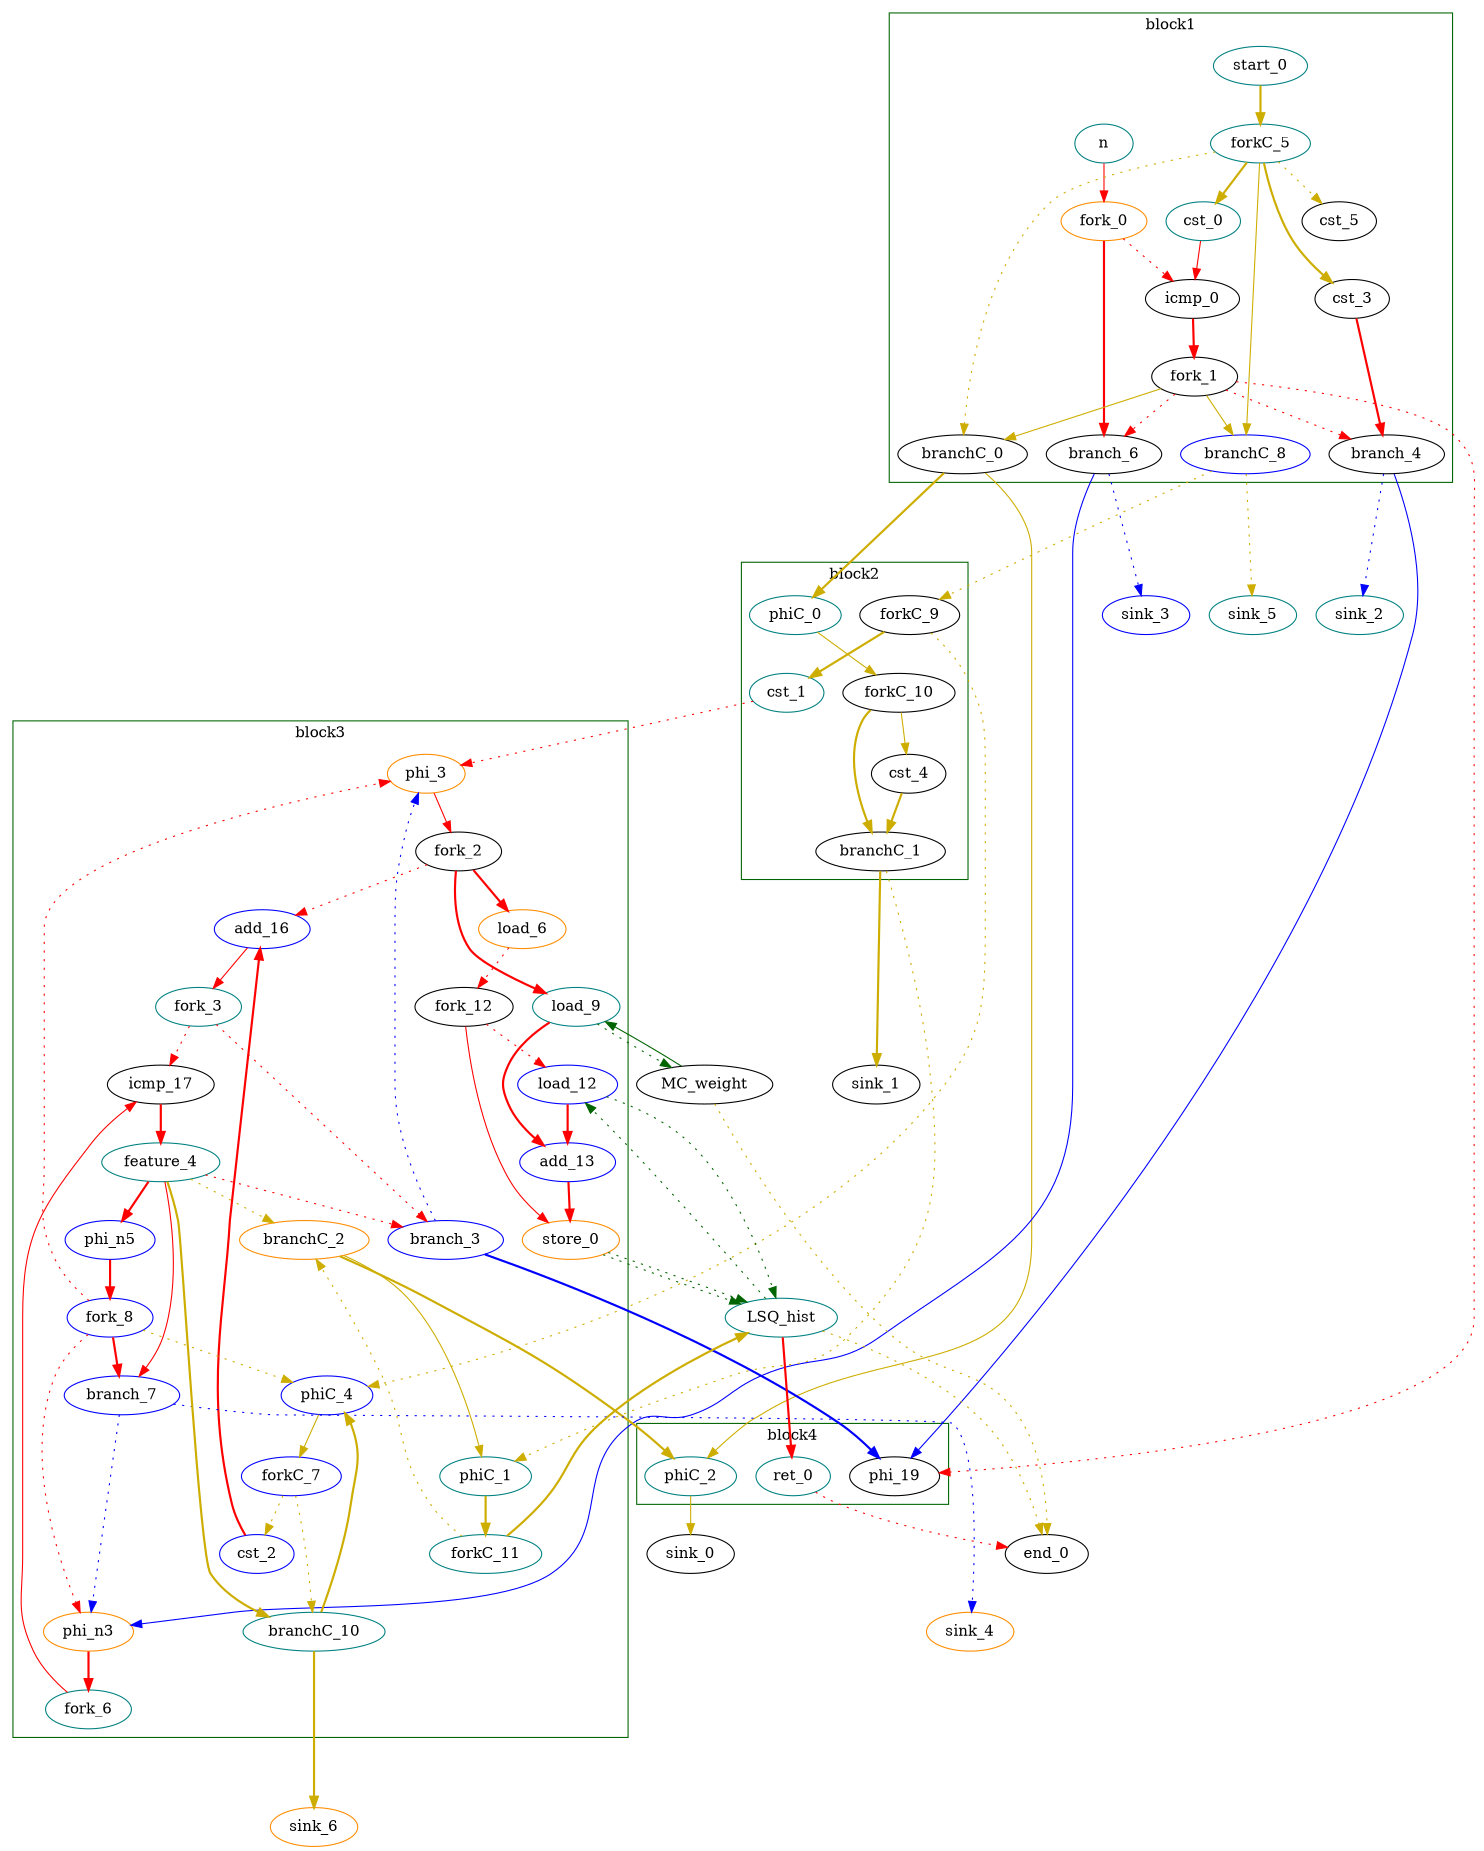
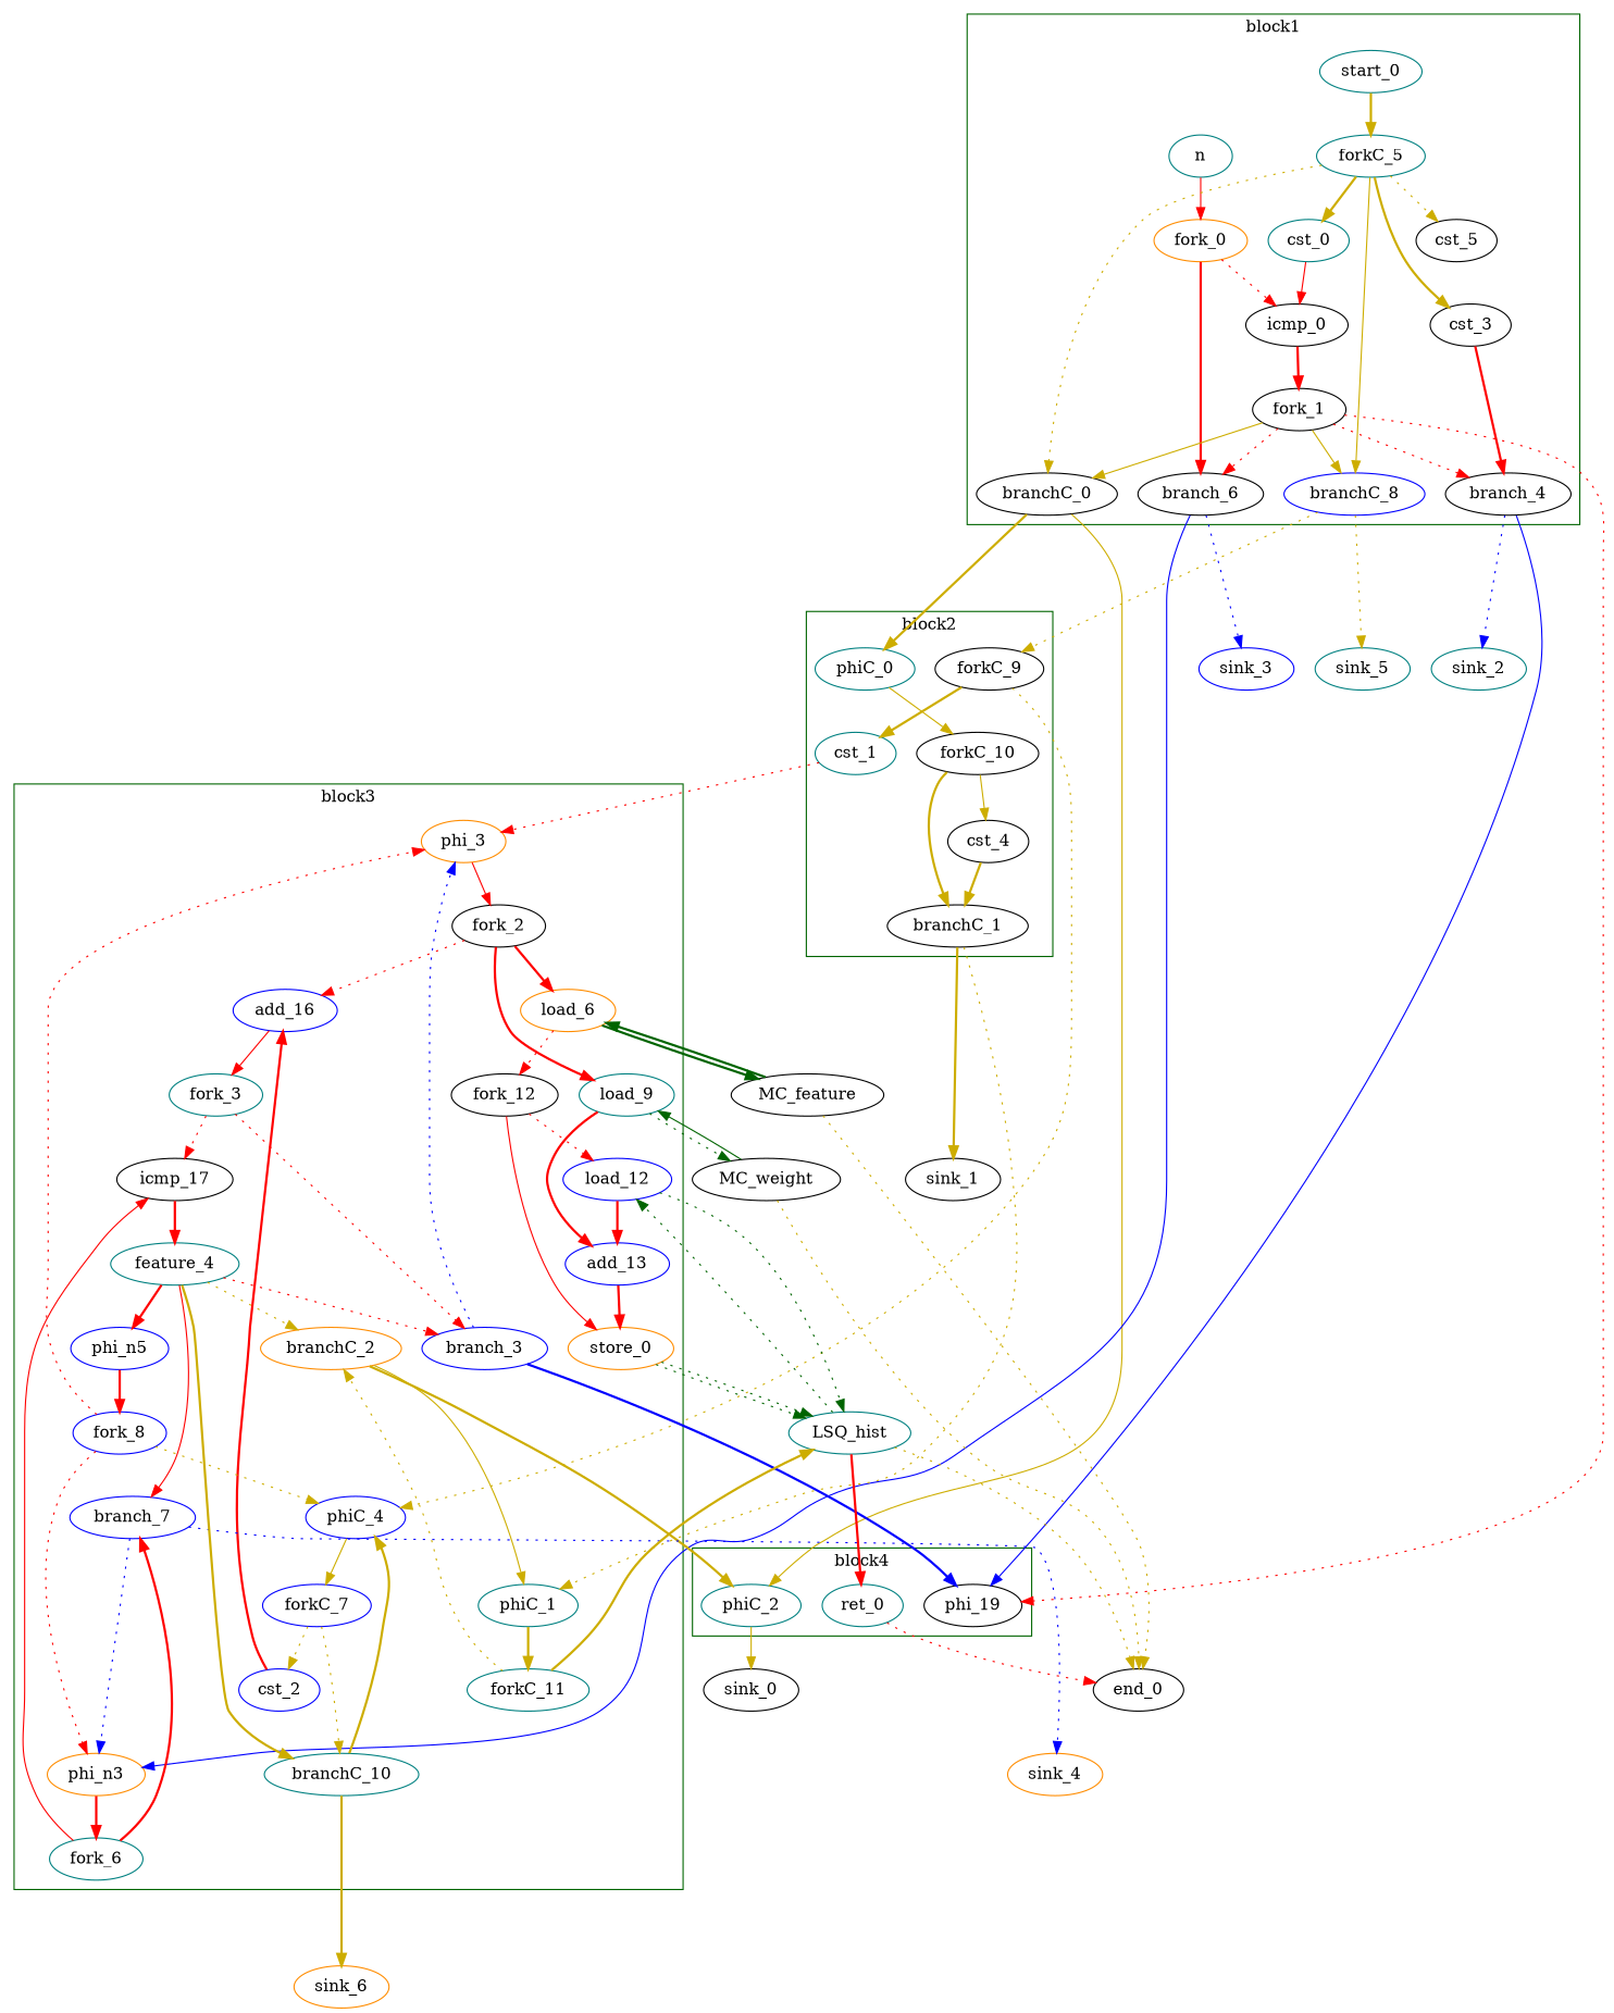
  digraph {
    splines=spline
    node [bbID=3 color=black in="in1:32" out="out1:32" type=Fork]
    edge [color=gold3 from=out1 style=dotted to=in1]
    n [bbID=1 color=teal type=Entry]
    cst_0 [bbID=1 color=teal type=Constant value="0x00000000"]
    icmp_0 [II=1 bbID=1 delay=1.530 in="in1:32 in2:32 " latency=0 op=icmp_sgt_op out="out1:1 " type=Operator]
    cst_3 [bbID=1 type=Constant value="0x00000000"]
    start_0 [bbID=1 color=teal control=true in="in1:0" out="out1:0" type=Entry]
    branchC_0 [bbID=1 in="in1:0 in2?:1" out="out1+:0 out2-:0" type=Branch]
    cst_5 [bbID=1 type=Constant value="0x00000001"]
    branch_4 [bbID=1 in="in1:32 in2?:1" out="out1+:32 out2-:32" type=Branch]
    branch_6 [bbID=1 in="in1:32 in2?:1*i" out="out1+:32 out2-:32" type=Branch]
    branchC_8 [bbID=1 color=blue in="in1:0 in2?:1*i" out="out1+:0 out2-:0" type=Branch]
    fork_0 [bbID=1 color=darkorange out="out1:32 out2:32 "]
    fork_1 [bbID=1 out="out1:32 out2:32 out3:32 out4:32 out5:32 "]
    forkC_5 [bbID=1 color=teal in="in1:0" out="out1:0 out2:0 out3:0 out4:0 out5:0 "]
    cst_1 [bbID=2 color=teal type=Constant value="0x00000000"]
    phiC_0 [bbID=2 color=teal delay=0.166 in="in1:0 " out="out1:0" type=Merge]
    branchC_1 [bbID=2 in="in1:0 in2?:1" out="out1+:0 out2-:0" type=Branch]
    cst_4 [bbID=2 type=Constant value="0x00000001"]
    forkC_9 [bbID=2 in="in1:0" out="out1:0 out2:0 "]
    forkC_10 [bbID=2 in="in1:0" out="out1:0 out2:0 "]
    phi_3 [color=darkorange delay=0.366 in="in1?:1 in2:32 in3:32 " type=Mux]
    load_6 [II=1 color=darkorange delay=0.000 in="in1:32 in2:32" latency=2 offset=0 op=mc_load_op out="out1:32 out2:32 " portId=0 type=Operator]
    load_9 [II=1 color=teal delay=0.000 in="in1:32 in2:32" latency=2 offset=0 op=mc_load_op out="out1:32 out2:32 " portId=0 type=Operator]
    load_12 [II=1 color=blue delay=0.000 in="in1:32 in2:32" latency=5 offset=0 op=lsq_load_op out="out1:32 out2:32 " portId=0 type=Operator]
    add_13 [II=1 color=blue delay=1.693 in="in1:32 in2:32 " latency=0 op=add_op out="out1:32 " type=Operator]
    store_0 [II=1 color=darkorange delay=0.000 in="in1:32 in2:32 " latency=0 offset=1 op=lsq_store_op out="out1:32 out2:32" portId=0 type=Operator]
    cst_2 [color=blue type=Constant value="0x00000001"]
    add_16 [II=1 color=blue delay=1.693 in="in1:32 in2:32 " latency=0 op=add_op out="out1:32 " type=Operator]
    icmp_17 [II=1 delay=1.530 in="in1:32 in2:32 " latency=0 op=icmp_slt_op out="out1:1 " type=Operator]
    phiC_1 [color=teal delay=0.166 in="in1:0 in2:0 " out="out1:0" type=Merge]
    branchC_2 [color=darkorange in="in1:0 in2?:1" out="out1+:0 out2-:0" type=Branch]
    phi_n3 [color=darkorange delay=0.366 in="in1?:1 in2:32 in3:32 " type=Mux]
    phiC_4 [color=blue delay=0.166 in="in1?:1 in2:0 in3:0 " out="out1:0" type=Mux]
    branch_3 [color=blue in="in1:32 in2?:1*i" out="out1+:32 out2-:32" type=Branch]
    phi_n5 [color=blue delay=0.366 in="in1:32 in2:32*i " type=Merge]
    branch_7 [color=blue in="in1:32 in2?:1*i" out="out1+:32 out2-:32" type=Branch]
    branchC_10 [color=teal in="in1:0 in2?:1*i" out="out1+:0 out2-:0" type=Branch]
    fork_2 [out="out1:32 out2:32 out3:32 "]
    fork_3 [color=teal out="out1:32 out2:32 "]
    n39 [color=teal label=feature_4 out="out1:32 out2:32 out3:32 out4:32 out5:32 "]
    fork_6 [color=teal out="out1:32 out2:32 "]
    forkC_7 [color=blue in="in1:0" out="out1:0 out2:0 "]
    fork_8 [color=blue out="out1:32 out2:32 out3:32 "]
    forkC_11 [color=teal in="in1:0" out="out1:0 out2:0 "]
    fork_12 [out="out1:32 out2:32 "]
    phi_19 [bbID=4 delay=0.366 in="in1?:1 in2:32 in3:32 " type=Mux]
    ret_0 [II=1 bbID=4 color=teal delay=0.000 in="in1:32 " latency=0 op=ret_op out="out1:32 " type=Operator]
    phiC_2 [bbID=4 color=teal delay=0.166 in="in1:0 in2:0 " out="out1:0" type=Merge]
    sink_2 [bbID=0 color=teal type=Sink out=""]
    sink_3 [bbID=0 color=blue type=Sink out=""]
    sink_5 [bbID=0 color=teal in="in1:0" type=Sink out=""]
    sink_1 [bbID=0 in="in1:0" type=Sink out=""]
+   MC_feature [bbID=0 bbcount=0 in="in1:32*l0a " ldcount=1 memory=feature out="out1:32*l0d out2:0*e " stcount=0 type=MC]
    MC_weight [bbID=0 bbcount=0 in="in1:32*l0a " ldcount=1 memory=weight out="out1:32*l0d out2:0*e " stcount=0 type=MC]
    LSQ_hist [bbID=0 bbcount=1 color=teal fifoDepth=16 in="in1:0*c0 in2:32*l0a in3:32*s0a in4:32*s0d " ldcount=1 loadOffsets="{{0;0;0;0;0;0;0;0;0;0;0;0;0;0;0;0}}" loadPorts="{{0;0;0;0;0;0;0;0;0;0;0;0;0;0;0;0}}" memory=hist numLoads="{1}" numStores="{1}" out="out1:32*l0d out2:0*e " stcount=1 storeOffsets="{{1;0;0;0;0;0;0;0;0;0;0;0;0;0;0;0}}" storePorts="{{0;0;0;0;0;0;0;0;0;0;0;0;0;0;0;0}}" type=LSQ]
    sink_4 [bbID=0 color=darkorange type=Sink out=""]
    sink_6 [bbID=0 color=darkorange in="in1:0" type=Sink out=""]
    end_0 [bbID=0 in="in1:0*e in2:0*e in3:0*e in4:32 " type=Exit]
    sink_0 [bbID=0 in="in1:0" type=Sink out=""]
    subgraph cluster_1 {
      color=darkgreen
      label=block1
      n
      cst_0
      icmp_0
      cst_3
      start_0
      branchC_0
      cst_5
      branch_4
      branch_6
      branchC_8
      fork_0
      fork_1
      forkC_5
    }
    subgraph cluster_2 {
      color=darkgreen
      label=block2
      cst_1
      phiC_0
      branchC_1
      cst_4
      forkC_9
      forkC_10
    }
    subgraph cluster_3 {
      color=darkgreen
      label=block3
      phi_3
      load_6
      load_9
      load_12
      add_13
      store_0
      cst_2
      add_16
      icmp_17
      phiC_1
      branchC_2
      phi_n3
      phiC_4
      branch_3
      phi_n5
      branch_7
      branchC_10
      fork_2
      fork_3
      n39
      fork_6
      forkC_7
      fork_8
      forkC_11
      fork_12
    }
    subgraph cluster_4 {
      color=darkgreen
      label=block4
      phi_19
      ret_0
      phiC_2
    }
    n -> fork_0 [color=red style=solid]
    cst_0 -> icmp_0 [color=red style=solid to=in2]
    icmp_0 -> fork_1 [color=red style=bold]
    cst_3 -> branch_4 [color=red style=bold]
    start_0 -> forkC_5 [style=bold]
    branchC_0 -> phiC_0 [minlen=3 style=bold]
    branchC_0 -> phiC_2 [from=out2 minlen=3 style=solid]
    branch_4 -> phi_19 [color=blue from=out2 minlen=3 style=solid to=in2]
    branch_4 -> sink_2 [color=blue minlen=3]
    branch_6 -> phi_n3 [color=blue from=out2 minlen=3 style=solid to=in3]
    branch_6 -> sink_3 [color=blue minlen=3]
    branchC_8 -> forkC_9 [from=out2 minlen=3]
    branchC_8 -> sink_5 [minlen=3]
    fork_0 -> icmp_0 [color=red]
    fork_0 -> branch_6 [color=red from=out2 style=bold]
    fork_1 -> branchC_0 [from=out5 style=solid to=in2]
    fork_1 -> branch_4 [color=red to=in2]
    fork_1 -> branch_6 [color=red from=out2 to=in2]
    fork_1 -> branchC_8 [from=out3 style=solid to=in2]
    fork_1 -> phi_19 [color=red from=out4]
    forkC_5 -> cst_0 [style=bold]
    forkC_5 -> cst_3 [from=out3 style=bold]
    forkC_5 -> branchC_0 [from=out5]
    forkC_5 -> cst_5 [from=out4]
    forkC_5 -> branchC_8 [from=out2 style=solid]
    cst_1 -> phi_3 [color=red to=in3]
    phiC_0 -> forkC_10 [style=solid]
    branchC_1 -> phiC_1 [minlen=3]
    branchC_1 -> sink_1 [from=out2 minlen=3 style=bold]
    cst_4 -> branchC_1 [style=bold to=in2]
    forkC_9 -> cst_1 [style=bold]
    forkC_9 -> phiC_4 [from=out2 to=in3]
    forkC_10 -> branchC_1 [style=bold]
    forkC_10 -> cst_4 [from=out2 style=solid]
    phi_3 -> fork_2 [color=red style=solid]
    load_6 -> fork_12 [color=red]
+   load_6 -> MC_feature [color=darkgreen from=out2 mem_address=true style=bold]
    load_9 -> add_13 [color=red style=bold to=in2]
    load_9 -> MC_weight [color=darkgreen from=out2 mem_address=true]
    load_12 -> add_13 [color=red style=bold]
    load_12 -> LSQ_hist [color=darkgreen from=out2 mem_address=true to=in2]
    add_13 -> store_0 [color=red style=bold]
    store_0 -> LSQ_hist [color=darkgreen from=out2 mem_address=true to=in3]
    store_0 -> LSQ_hist [color=darkgreen mem_address=false to=in4]
    cst_2 -> add_16 [color=red style=bold to=in2]
    add_16 -> fork_3 [color=red style=solid]
    icmp_17 -> n39 [color=red style=bold]
    phiC_1 -> forkC_11 [style=bold]
    branchC_2 -> phiC_1 [minlen=3 style=solid to=in2]
    branchC_2 -> phiC_2 [from=out2 minlen=3 style=bold to=in2]
    phi_n3 -> fork_6 [color=red style=bold]
    phiC_4 -> forkC_7 [style=solid]
    branch_3 -> phi_3 [color=blue from=out2 minlen=3 to=in2]
    branch_3 -> phi_19 [color=blue minlen=3 style=bold to=in3]
    phi_n5 -> fork_8 [color=red style=bold]
    branch_7 -> phi_n3 [color=blue from=out2 minlen=3 to=in2]
    branch_7 -> sink_4 [color=blue minlen=3]
    branchC_10 -> phiC_4 [from=out2 minlen=3 style=bold to=in2]
    branchC_10 -> sink_6 [minlen=3 style=bold]
    fork_2 -> load_6 [color=red from=out2 style=bold to=in2]
    fork_2 -> load_9 [color=red from=out3 style=bold to=in2]
    fork_2 -> add_16 [color=red]
    fork_3 -> icmp_17 [color=red]
    fork_3 -> branch_3 [color=red from=out2]
    n39 -> branchC_2 [from=out5 to=in2]
    n39 -> branch_3 [color=red to=in2]
    n39 -> phi_n5 [color=red from=out2 style=bold to=in2]
    n39 -> branch_7 [color=red from=out3 style=solid to=in2]
    n39 -> branchC_10 [from=out4 style=bold to=in2]
    fork_6 -> icmp_17 [color=red style=solid to=in2]
-   fork_8 -> branch_7 [color=red from=out2 style=bold]
+   fork_6 -> branch_7 [color=red from=out2 style=bold]
    forkC_7 -> cst_2
    forkC_7 -> branchC_10 [from=out2]
    fork_8 -> phi_3 [color=red]
    fork_8 -> phi_n3 [color=red from=out2]
    fork_8 -> phiC_4 [from=out3]
    forkC_11 -> branchC_2
    forkC_11 -> LSQ_hist [from=out2 style=bold]
    fork_12 -> load_12 [color=red to=in2]
    fork_12 -> store_0 [color=red from=out2 style=solid to=in2]
    ret_0 -> end_0 [color=red to=in4]
    phiC_2 -> sink_0 [style=solid]
+   MC_feature -> load_6 [color=darkgreen mem_address=false style=bold]
+   MC_feature -> end_0 [from=out2 to=in2]
    MC_weight -> load_9 [color=darkgreen mem_address=false style=solid]
    MC_weight -> end_0 [from=out2 to=in3]
    LSQ_hist -> load_12 [color=darkgreen mem_address=false]
    LSQ_hist -> ret_0 [color=red style=bold]
    LSQ_hist -> end_0 [from=out2]
  }
